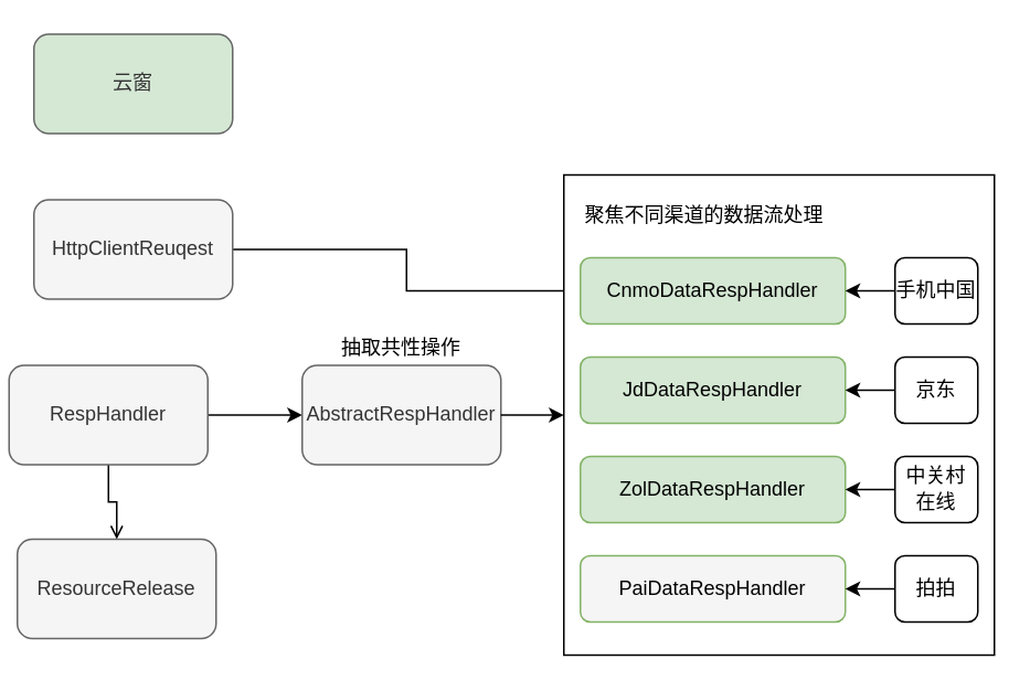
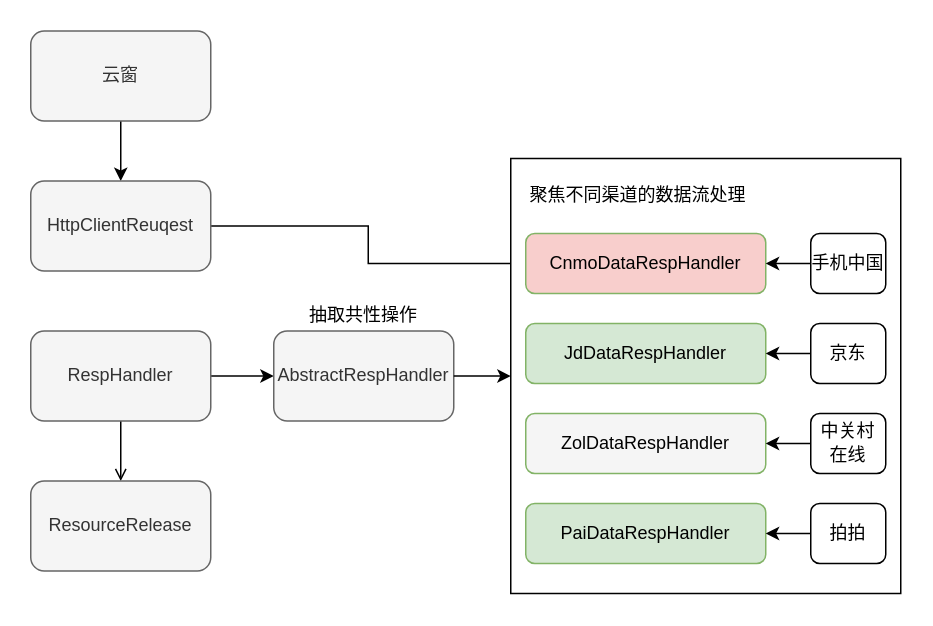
  <mxCell id="0" />
  <mxCell id="1" parent="0" />
- <mxCell id="3" value="云窗" style="rounded=1;whiteSpace=wrap;html=1;fillColor=#d5e8d4;strokeColor=#666666;fontColor=#333333;" vertex="1" parent="1"><mxGeometry x="20" y="20" width="120" height="60" as="geometry" /></mxCell>
+ <mxCell id="2" value="" style="edgeStyle=orthogonalEdgeStyle;rounded=0;orthogonalLoop=1;jettySize=auto;html=1;" edge="1" parent="1" source="3" target="5"><mxGeometry relative="1" as="geometry" /></mxCell>
+ <mxCell id="3" value="云窗" style="rounded=1;whiteSpace=wrap;html=1;fillColor=#f5f5f5;strokeColor=#666666;fontColor=#333333;" vertex="1" parent="1"><mxGeometry x="20" y="20" width="120" height="60" as="geometry" /></mxCell>
  <mxCell id="4" value="" style="edgeStyle=orthogonalEdgeStyle;rounded=0;orthogonalLoop=1;jettySize=auto;html=1;" edge="1" parent="1" source="5" target="16"><mxGeometry relative="1" as="geometry" /></mxCell>
  <mxCell id="5" value="HttpClientReuqest" style="whiteSpace=wrap;html=1;rounded=1;fillColor=#f5f5f5;strokeColor=#666666;fontColor=#333333;" vertex="1" parent="1"><mxGeometry x="20" y="120" width="120" height="60" as="geometry" /></mxCell>
  <mxCell id="6" value="" style="edgeStyle=orthogonalEdgeStyle;rounded=0;orthogonalLoop=1;jettySize=auto;html=1;endArrow=open;" edge="1" parent="1" source="8" target="9"><mxGeometry relative="1" as="geometry" /></mxCell>
  <mxCell id="7" value="" style="edgeStyle=orthogonalEdgeStyle;rounded=0;orthogonalLoop=1;jettySize=auto;html=1;" edge="1" parent="1" source="8" target="10"><mxGeometry relative="1" as="geometry" /></mxCell>
- <mxCell id="8" value="RespHandler" style="whiteSpace=wrap;html=1;rounded=1;fillColor=#f5f5f5;strokeColor=#666666;fontColor=#333333;" vertex="1" parent="1"><mxGeometry x="5" y="220" width="120" height="60" as="geometry" /></mxCell>
- <mxCell id="9" value="ResourceRelease" style="whiteSpace=wrap;html=1;rounded=1;fillColor=#f5f5f5;strokeColor=#666666;fontColor=#333333;" vertex="1" parent="1"><mxGeometry x="10" y="325" width="120" height="60" as="geometry" /></mxCell>
+ <mxCell id="8" value="RespHandler" style="whiteSpace=wrap;html=1;rounded=1;fillColor=#f5f5f5;strokeColor=#666666;fontColor=#333333;" vertex="1" parent="1"><mxGeometry x="20" y="220" width="120" height="60" as="geometry" /></mxCell>
+ <mxCell id="9" value="ResourceRelease" style="whiteSpace=wrap;html=1;rounded=1;fillColor=#f5f5f5;strokeColor=#666666;fontColor=#333333;" vertex="1" parent="1"><mxGeometry x="20" y="320" width="120" height="60" as="geometry" /></mxCell>
  <mxCell id="10" value="AbstractRespHandler" style="whiteSpace=wrap;html=1;rounded=1;fillColor=#f5f5f5;strokeColor=#666666;fontColor=#333333;" vertex="1" parent="1"><mxGeometry x="182" y="220" width="120" height="60" as="geometry" /></mxCell>
  <mxCell id="11" value="抽取共性操作" style="text;html=1;strokeColor=none;fillColor=none;align=center;verticalAlign=middle;whiteSpace=wrap;rounded=0;" vertex="1" parent="1"><mxGeometry x="200" y="200" width="84" height="20" as="geometry" /></mxCell>
  <mxCell id="12" value="" style="group" vertex="1" connectable="0" parent="1"><mxGeometry x="340" y="115" width="260" height="280" as="geometry" /></mxCell>
  <mxCell id="13" value="" style="group" vertex="1" connectable="0" parent="12"><mxGeometry y="20" width="260" height="260" as="geometry" /></mxCell>
  <mxCell id="14" value="" style="rounded=0;whiteSpace=wrap;html=1;" vertex="1" parent="13"><mxGeometry y="-30" width="260" height="290" as="geometry" /></mxCell>
  <mxCell id="15" value="" style="group" vertex="1" connectable="0" parent="13"><mxGeometry x="10" y="20" width="240" height="40" as="geometry" /></mxCell>
- <mxCell id="16" value="CnmoDataRespHandler" style="rounded=1;whiteSpace=wrap;html=1;fillColor=#d5e8d4;strokeColor=#82b366;" vertex="1" parent="15"><mxGeometry width="160" height="40" as="geometry" /></mxCell>
+ <mxCell id="16" value="CnmoDataRespHandler" style="rounded=1;whiteSpace=wrap;html=1;fillColor=#f8cecc;strokeColor=#82b366;" vertex="1" parent="15"><mxGeometry width="160" height="40" as="geometry" /></mxCell>
  <mxCell id="17" value="手机中国" style="rounded=1;whiteSpace=wrap;html=1;" vertex="1" parent="15"><mxGeometry x="190" width="50" height="40" as="geometry" /></mxCell>
  <mxCell id="18" style="edgeStyle=orthogonalEdgeStyle;rounded=0;orthogonalLoop=1;jettySize=auto;html=1;exitX=0;exitY=0.5;exitDx=0;exitDy=0;entryX=1;entryY=0.5;entryDx=0;entryDy=0;" edge="1" parent="15" source="17" target="16"><mxGeometry relative="1" as="geometry" /></mxCell>
  <mxCell id="19" value="" style="group" vertex="1" connectable="0" parent="13"><mxGeometry x="10" y="80" width="240" height="40" as="geometry" /></mxCell>
  <mxCell id="20" value="JdDataRespHandler" style="rounded=1;whiteSpace=wrap;html=1;fillColor=#d5e8d4;strokeColor=#82b366;" vertex="1" parent="19"><mxGeometry width="160" height="40" as="geometry" /></mxCell>
  <mxCell id="21" value="京东" style="rounded=1;whiteSpace=wrap;html=1;" vertex="1" parent="19"><mxGeometry x="190" width="50" height="40" as="geometry" /></mxCell>
  <mxCell id="22" style="edgeStyle=orthogonalEdgeStyle;rounded=0;orthogonalLoop=1;jettySize=auto;html=1;exitX=0;exitY=0.5;exitDx=0;exitDy=0;entryX=1;entryY=0.5;entryDx=0;entryDy=0;" edge="1" parent="19" source="21" target="20"><mxGeometry relative="1" as="geometry" /></mxCell>
  <mxCell id="23" value="" style="group" vertex="1" connectable="0" parent="13"><mxGeometry x="10" y="140" width="240" height="40" as="geometry" /></mxCell>
- <mxCell id="24" value="ZolDataRespHandler" style="rounded=1;whiteSpace=wrap;html=1;fillColor=#d5e8d4;strokeColor=#82b366;" vertex="1" parent="23"><mxGeometry width="160" height="40" as="geometry" /></mxCell>
+ <mxCell id="24" value="ZolDataRespHandler" style="rounded=1;whiteSpace=wrap;html=1;fillColor=#f5f5f5;strokeColor=#82b366;" vertex="1" parent="23"><mxGeometry width="160" height="40" as="geometry" /></mxCell>
  <mxCell id="25" value="" style="rounded=1;whiteSpace=wrap;html=1;" vertex="1" parent="23"><mxGeometry x="190" width="50" height="40" as="geometry" /></mxCell>
  <mxCell id="26" style="edgeStyle=orthogonalEdgeStyle;rounded=0;orthogonalLoop=1;jettySize=auto;html=1;exitX=0;exitY=0.5;exitDx=0;exitDy=0;entryX=1;entryY=0.5;entryDx=0;entryDy=0;" edge="1" parent="23" source="25" target="24"><mxGeometry relative="1" as="geometry" /></mxCell>
  <mxCell id="27" value="" style="group" vertex="1" connectable="0" parent="23"><mxGeometry x="195" y="2" width="40" height="36" as="geometry" /></mxCell>
  <mxCell id="28" value="中关村" style="text;html=1;strokeColor=none;fillColor=none;align=center;verticalAlign=middle;whiteSpace=wrap;rounded=0;" vertex="1" parent="27"><mxGeometry width="40" height="20" as="geometry" /></mxCell>
  <mxCell id="29" value="在线" style="text;html=1;strokeColor=none;fillColor=none;align=center;verticalAlign=middle;whiteSpace=wrap;rounded=0;" vertex="1" parent="27"><mxGeometry y="16" width="40" height="20" as="geometry" /></mxCell>
  <mxCell id="30" value="" style="group" vertex="1" connectable="0" parent="13"><mxGeometry x="10" y="200" width="240" height="40" as="geometry" /></mxCell>
- <mxCell id="31" value="PaiDataRespHandler" style="rounded=1;whiteSpace=wrap;html=1;fillColor=#f5f5f5;strokeColor=#82b366;" vertex="1" parent="30"><mxGeometry width="160" height="40" as="geometry" /></mxCell>
+ <mxCell id="31" value="PaiDataRespHandler" style="rounded=1;whiteSpace=wrap;html=1;fillColor=#d5e8d4;strokeColor=#82b366;" vertex="1" parent="30"><mxGeometry width="160" height="40" as="geometry" /></mxCell>
  <mxCell id="32" value="拍拍" style="rounded=1;whiteSpace=wrap;html=1;" vertex="1" parent="30"><mxGeometry x="190" width="50" height="40" as="geometry" /></mxCell>
  <mxCell id="33" style="edgeStyle=orthogonalEdgeStyle;rounded=0;orthogonalLoop=1;jettySize=auto;html=1;exitX=0;exitY=0.5;exitDx=0;exitDy=0;entryX=1;entryY=0.5;entryDx=0;entryDy=0;" edge="1" parent="30" source="32" target="31"><mxGeometry relative="1" as="geometry" /></mxCell>
  <mxCell id="34" value="聚焦不同渠道的数据流处理" style="text;html=1;strokeColor=none;fillColor=none;align=center;verticalAlign=middle;whiteSpace=wrap;rounded=0;" vertex="1" parent="12"><mxGeometry width="170" height="30" as="geometry" /></mxCell>
  <mxCell id="35" style="edgeStyle=orthogonalEdgeStyle;rounded=0;orthogonalLoop=1;jettySize=auto;html=1;exitX=1;exitY=0.5;exitDx=0;exitDy=0;" edge="1" parent="1" source="10" target="14"><mxGeometry relative="1" as="geometry"><mxPoint x="302" y="240" as="sourcePoint" /></mxGeometry></mxCell>
